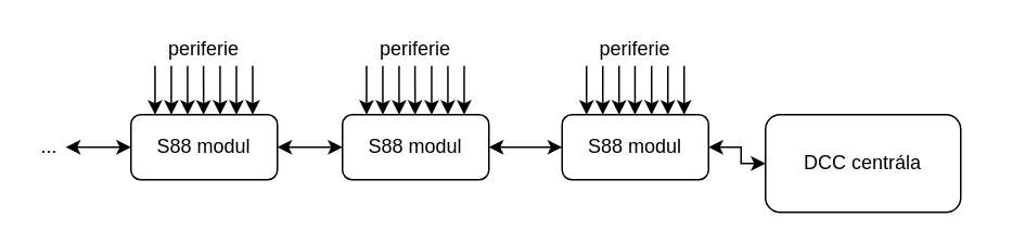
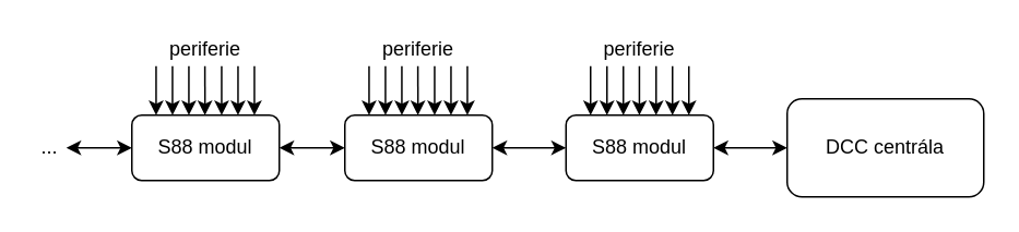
  <mxCell id="0" />
  <mxCell id="1" parent="0" />
- <mxCell id="2" value="DCC centrála" style="rounded=1;whiteSpace=wrap;html=1;" vertex="1" parent="1"><mxGeometry x="470" y="70" width="120" height="60" as="geometry" /></mxCell>
+ <mxCell id="2" value="DCC centrála" style="rounded=1;whiteSpace=wrap;html=1;" vertex="1" parent="1"><mxGeometry x="480" y="60" width="120" height="60" as="geometry" /></mxCell>
  <mxCell id="3" style="edgeStyle=orthogonalEdgeStyle;rounded=0;orthogonalLoop=1;jettySize=auto;html=1;startArrow=classic;startFill=1;" edge="1" parent="1" source="4" target="2"><mxGeometry relative="1" as="geometry" /></mxCell>
  <mxCell id="4" value="S88 modul" style="rounded=1;whiteSpace=wrap;html=1;" vertex="1" parent="1"><mxGeometry x="345" y="70" width="90" height="40" as="geometry" /></mxCell>
  <mxCell id="5" style="edgeStyle=orthogonalEdgeStyle;rounded=0;orthogonalLoop=1;jettySize=auto;html=1;startArrow=classic;startFill=1;" edge="1" parent="1" source="6" target="4"><mxGeometry relative="1" as="geometry"><mxPoint x="340" y="90" as="targetPoint" /></mxGeometry></mxCell>
  <mxCell id="6" value="S88 modul" style="rounded=1;whiteSpace=wrap;html=1;" vertex="1" parent="1"><mxGeometry x="210" y="70" width="90" height="40" as="geometry" /></mxCell>
  <mxCell id="7" style="edgeStyle=orthogonalEdgeStyle;rounded=0;orthogonalLoop=1;jettySize=auto;html=1;startArrow=classic;startFill=1;" edge="1" parent="1" source="9" target="6"><mxGeometry relative="1" as="geometry" /></mxCell>
  <mxCell id="8" style="edgeStyle=orthogonalEdgeStyle;rounded=0;orthogonalLoop=1;jettySize=auto;html=1;startArrow=classic;startFill=1;" edge="1" parent="1" source="9"><mxGeometry relative="1" as="geometry"><mxPoint x="40" y="90" as="targetPoint" /></mxGeometry></mxCell>
  <mxCell id="9" value="S88 modul" style="rounded=1;whiteSpace=wrap;html=1;" vertex="1" parent="1"><mxGeometry x="80" y="70" width="90" height="40" as="geometry" /></mxCell>
  <mxCell id="10" value="..." style="text;html=1;strokeColor=none;fillColor=none;align=center;verticalAlign=middle;whiteSpace=wrap;rounded=0;" vertex="1" parent="1"><mxGeometry x="20" y="80" width="20" height="20" as="geometry" /></mxCell>
  <mxCell id="11" value="" style="endArrow=classic;html=1;entryX=0.389;entryY=0;entryDx=0;entryDy=0;entryPerimeter=0;" edge="1" parent="1" target="4"><mxGeometry width="50" height="50" relative="1" as="geometry"><mxPoint x="380" y="40" as="sourcePoint" /><mxPoint x="380" y="60" as="targetPoint" /></mxGeometry></mxCell>
  <mxCell id="12" value="" style="endArrow=classic;html=1;entryX=0.389;entryY=0;entryDx=0;entryDy=0;entryPerimeter=0;" edge="1" parent="1"><mxGeometry width="50" height="50" relative="1" as="geometry"><mxPoint x="389.8" y="40" as="sourcePoint" /><mxPoint x="389.81" y="70" as="targetPoint" /></mxGeometry></mxCell>
  <mxCell id="13" value="" style="endArrow=classic;html=1;" edge="1" parent="1"><mxGeometry width="50" height="50" relative="1" as="geometry"><mxPoint x="400" y="40" as="sourcePoint" /><mxPoint x="400" y="70" as="targetPoint" /></mxGeometry></mxCell>
  <mxCell id="14" value="" style="endArrow=classic;html=1;" edge="1" parent="1"><mxGeometry width="50" height="50" relative="1" as="geometry"><mxPoint x="410" y="40" as="sourcePoint" /><mxPoint x="410" y="70" as="targetPoint" /></mxGeometry></mxCell>
  <mxCell id="15" value="" style="endArrow=classic;html=1;" edge="1" parent="1"><mxGeometry width="50" height="50" relative="1" as="geometry"><mxPoint x="420" y="40" as="sourcePoint" /><mxPoint x="420" y="70" as="targetPoint" /></mxGeometry></mxCell>
  <mxCell id="16" value="" style="endArrow=classic;html=1;entryX=0.389;entryY=0;entryDx=0;entryDy=0;entryPerimeter=0;" edge="1" parent="1"><mxGeometry width="50" height="50" relative="1" as="geometry"><mxPoint x="370" y="40" as="sourcePoint" /><mxPoint x="370.01" y="70" as="targetPoint" /></mxGeometry></mxCell>
  <mxCell id="17" value="" style="endArrow=classic;html=1;entryX=0.389;entryY=0;entryDx=0;entryDy=0;entryPerimeter=0;" edge="1" parent="1"><mxGeometry width="50" height="50" relative="1" as="geometry"><mxPoint x="360" y="40" as="sourcePoint" /><mxPoint x="360.01" y="70" as="targetPoint" /></mxGeometry></mxCell>
  <mxCell id="18" value="" style="endArrow=classic;html=1;entryX=0.389;entryY=0;entryDx=0;entryDy=0;entryPerimeter=0;" edge="1" parent="1"><mxGeometry width="50" height="50" relative="1" as="geometry"><mxPoint x="244.8" y="40" as="sourcePoint" /><mxPoint x="244.81" y="70" as="targetPoint" /></mxGeometry></mxCell>
  <mxCell id="19" value="" style="endArrow=classic;html=1;entryX=0.389;entryY=0;entryDx=0;entryDy=0;entryPerimeter=0;" edge="1" parent="1"><mxGeometry width="50" height="50" relative="1" as="geometry"><mxPoint x="254.6" y="40" as="sourcePoint" /><mxPoint x="254.61" y="70" as="targetPoint" /></mxGeometry></mxCell>
  <mxCell id="20" value="" style="endArrow=classic;html=1;" edge="1" parent="1"><mxGeometry width="50" height="50" relative="1" as="geometry"><mxPoint x="264.8" y="40" as="sourcePoint" /><mxPoint x="264.8" y="70" as="targetPoint" /></mxGeometry></mxCell>
  <mxCell id="21" value="" style="endArrow=classic;html=1;" edge="1" parent="1"><mxGeometry width="50" height="50" relative="1" as="geometry"><mxPoint x="274.8" y="40" as="sourcePoint" /><mxPoint x="274.8" y="70" as="targetPoint" /></mxGeometry></mxCell>
  <mxCell id="22" value="" style="endArrow=classic;html=1;" edge="1" parent="1"><mxGeometry width="50" height="50" relative="1" as="geometry"><mxPoint x="284.8" y="40" as="sourcePoint" /><mxPoint x="284.8" y="70" as="targetPoint" /></mxGeometry></mxCell>
  <mxCell id="23" value="" style="endArrow=classic;html=1;entryX=0.389;entryY=0;entryDx=0;entryDy=0;entryPerimeter=0;" edge="1" parent="1"><mxGeometry width="50" height="50" relative="1" as="geometry"><mxPoint x="234.8" y="40" as="sourcePoint" /><mxPoint x="234.81" y="70" as="targetPoint" /></mxGeometry></mxCell>
  <mxCell id="24" value="" style="endArrow=classic;html=1;entryX=0.389;entryY=0;entryDx=0;entryDy=0;entryPerimeter=0;" edge="1" parent="1"><mxGeometry width="50" height="50" relative="1" as="geometry"><mxPoint x="224.8" y="40" as="sourcePoint" /><mxPoint x="224.81" y="70" as="targetPoint" /></mxGeometry></mxCell>
  <mxCell id="25" value="" style="endArrow=classic;html=1;entryX=0.389;entryY=0;entryDx=0;entryDy=0;entryPerimeter=0;" edge="1" parent="1"><mxGeometry width="50" height="50" relative="1" as="geometry"><mxPoint x="114.8" y="40" as="sourcePoint" /><mxPoint x="114.81" y="70" as="targetPoint" /></mxGeometry></mxCell>
  <mxCell id="26" value="" style="endArrow=classic;html=1;entryX=0.389;entryY=0;entryDx=0;entryDy=0;entryPerimeter=0;" edge="1" parent="1"><mxGeometry width="50" height="50" relative="1" as="geometry"><mxPoint x="124.6" y="40" as="sourcePoint" /><mxPoint x="124.61" y="70" as="targetPoint" /></mxGeometry></mxCell>
  <mxCell id="27" value="" style="endArrow=classic;html=1;" edge="1" parent="1"><mxGeometry width="50" height="50" relative="1" as="geometry"><mxPoint x="134.8" y="40" as="sourcePoint" /><mxPoint x="134.8" y="70" as="targetPoint" /></mxGeometry></mxCell>
  <mxCell id="28" value="" style="endArrow=classic;html=1;" edge="1" parent="1"><mxGeometry width="50" height="50" relative="1" as="geometry"><mxPoint x="144.8" y="40" as="sourcePoint" /><mxPoint x="144.8" y="70" as="targetPoint" /></mxGeometry></mxCell>
  <mxCell id="29" value="" style="endArrow=classic;html=1;" edge="1" parent="1"><mxGeometry width="50" height="50" relative="1" as="geometry"><mxPoint x="154.8" y="40" as="sourcePoint" /><mxPoint x="154.8" y="70" as="targetPoint" /></mxGeometry></mxCell>
  <mxCell id="30" value="" style="endArrow=classic;html=1;entryX=0.389;entryY=0;entryDx=0;entryDy=0;entryPerimeter=0;" edge="1" parent="1"><mxGeometry width="50" height="50" relative="1" as="geometry"><mxPoint x="104.8" y="40" as="sourcePoint" /><mxPoint x="104.81" y="70" as="targetPoint" /></mxGeometry></mxCell>
  <mxCell id="31" value="" style="endArrow=classic;html=1;entryX=0.389;entryY=0;entryDx=0;entryDy=0;entryPerimeter=0;" edge="1" parent="1"><mxGeometry width="50" height="50" relative="1" as="geometry"><mxPoint x="94.8" y="40" as="sourcePoint" /><mxPoint x="94.81" y="70" as="targetPoint" /></mxGeometry></mxCell>
  <mxCell id="32" value="periferie" style="text;html=1;strokeColor=none;fillColor=none;align=center;verticalAlign=middle;whiteSpace=wrap;rounded=0;" vertex="1" parent="1"><mxGeometry x="360" y="20" width="60" height="20" as="geometry" /></mxCell>
  <mxCell id="33" value="periferie" style="text;html=1;strokeColor=none;fillColor=none;align=center;verticalAlign=middle;whiteSpace=wrap;rounded=0;" vertex="1" parent="1"><mxGeometry x="225" y="20" width="60" height="20" as="geometry" /></mxCell>
  <mxCell id="34" value="periferie" style="text;html=1;strokeColor=none;fillColor=none;align=center;verticalAlign=middle;whiteSpace=wrap;rounded=0;" vertex="1" parent="1"><mxGeometry x="95" y="20" width="60" height="20" as="geometry" /></mxCell>
